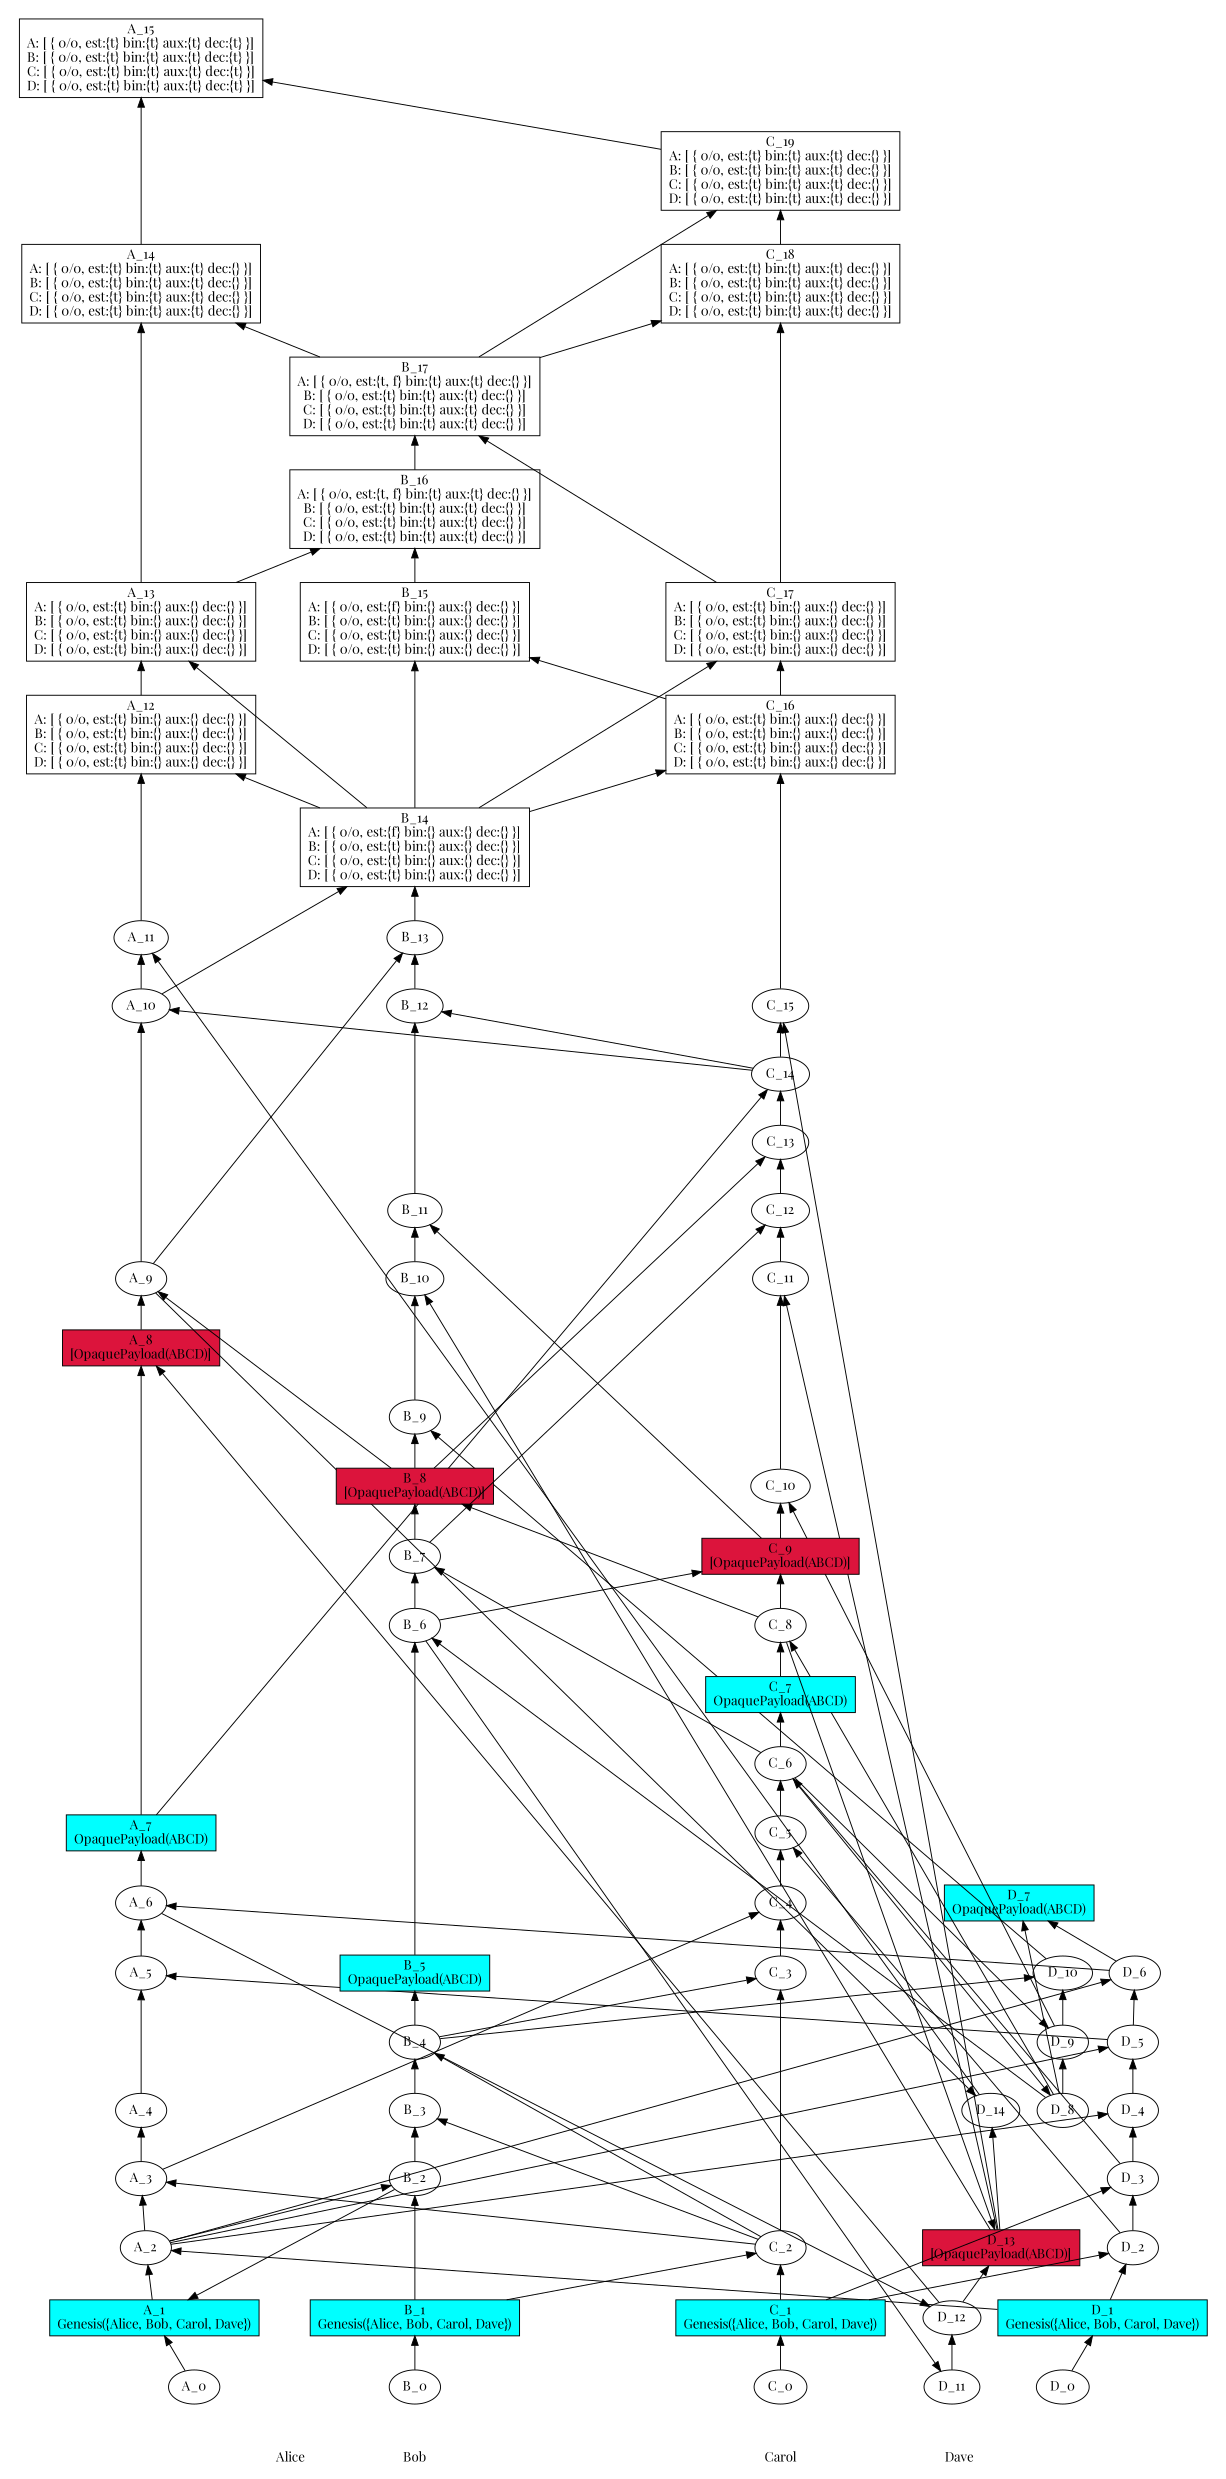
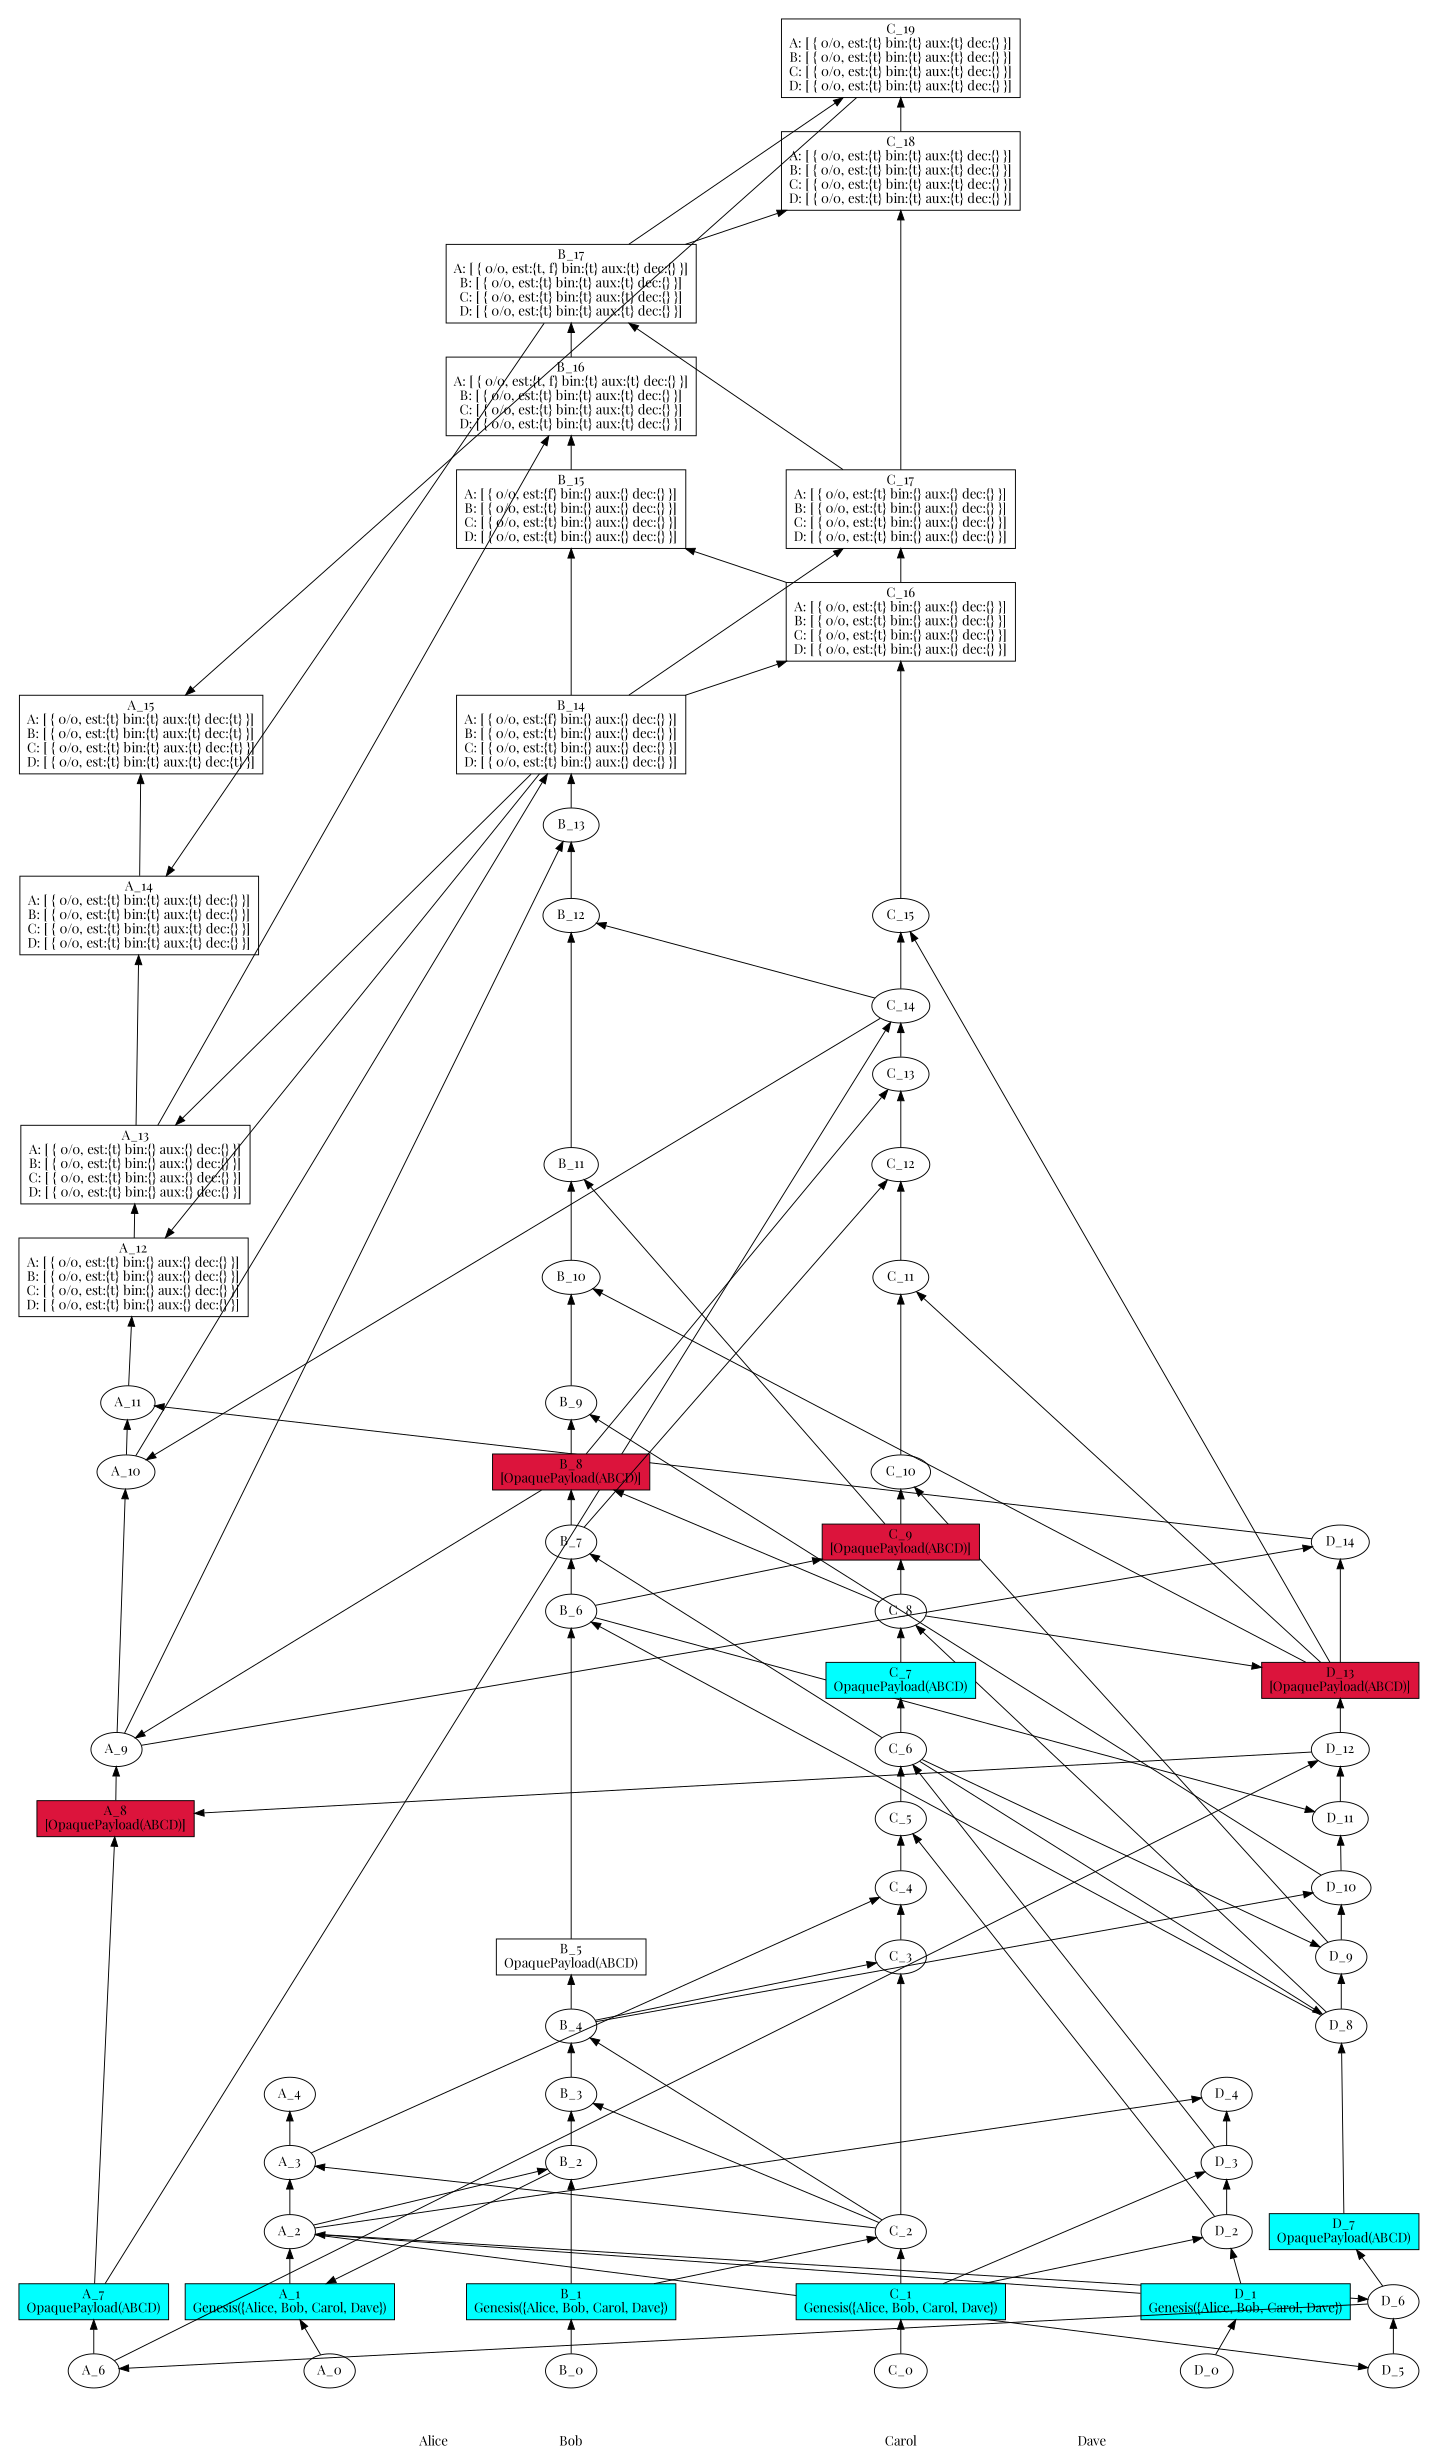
  digraph {
    fontname="Playfair Display"
    rankdir=BT
    splines=false
    style=invis
    node [fontname="Playfair Display" fillcolor=white]
    edge [fontname="Playfair Display"]
    Alice [color=white style=filled fillcolor=""]
    Dave [color=white style=filled fillcolor=""]
    Bob [color=white style=filled fillcolor=""]
    Carol [color=white style=filled fillcolor=""]
    n5 [label=A_0]
    n6 [fillcolor=cyan label="A_1\nGenesis({Alice, Bob, Carol, Dave})" shape=rectangle style=filled]
    n7 [label=A_2]
    n8 [label=A_3]
    n9 [label=A_4]
-   n10 [label=A_5]
    n11 [label=A_6]
    n12 [fillcolor=cyan label="A_7\nOpaquePayload(ABCD)" shape=rectangle style=filled]
    n13 [fillcolor=crimson label="A_8\n[OpaquePayload(ABCD)]" shape=rectangle style=filled]
    n14 [label=A_9]
    n15 [label=A_10]
    n16 [label=A_11]
    n17 [label="A_12\nA: [ { 0/0, est:{t} bin:{} aux:{} dec:{} }]\nB: [ { 0/0, est:{t} bin:{} aux:{} dec:{} }]\nC: [ { 0/0, est:{t} bin:{} aux:{} dec:{} }]\nD: [ { 0/0, est:{t} bin:{} aux:{} dec:{} }]" shape=rectangle]
    n18 [label="A_13\nA: [ { 0/0, est:{t} bin:{} aux:{} dec:{} }]\nB: [ { 0/0, est:{t} bin:{} aux:{} dec:{} }]\nC: [ { 0/0, est:{t} bin:{} aux:{} dec:{} }]\nD: [ { 0/0, est:{t} bin:{} aux:{} dec:{} }]" shape=rectangle]
    n19 [label="A_14\nA: [ { 0/0, est:{t} bin:{t} aux:{t} dec:{} }]\nB: [ { 0/0, est:{t} bin:{t} aux:{t} dec:{} }]\nC: [ { 0/0, est:{t} bin:{t} aux:{t} dec:{} }]\nD: [ { 0/0, est:{t} bin:{t} aux:{t} dec:{} }]" shape=rectangle]
    n20 [label="A_15\nA: [ { 0/0, est:{t} bin:{t} aux:{t} dec:{t} }]\nB: [ { 0/0, est:{t} bin:{t} aux:{t} dec:{t} }]\nC: [ { 0/0, est:{t} bin:{t} aux:{t} dec:{t} }]\nD: [ { 0/0, est:{t} bin:{t} aux:{t} dec:{t} }]" shape=rectangle]
    n21 [fillcolor=cyan label="D_1\nGenesis({Alice, Bob, Carol, Dave})" shape=rectangle style=filled]
    n22 [label=D_2]
    n23 [label=D_5]
    n24 [label=D_6]
    n25 [fillcolor=cyan label="D_7\nOpaquePayload(ABCD)" shape=rectangle style=filled]
    n26 [label=D_12]
    n27 [fillcolor=crimson label="D_13\n[OpaquePayload(ABCD)]" shape=rectangle style=filled]
    n28 [label=D_14]
    n29 [label=D_0]
    n30 [label=D_3]
    n31 [label=D_4]
    n32 [label=D_8]
    n33 [label=D_9]
    n34 [label=D_10]
    n35 [label=D_11]
    n36 [label=B_2]
    n37 [label=B_3]
    n38 [fillcolor=crimson label="B_8\n[OpaquePayload(ABCD)]" shape=rectangle style=filled]
    n39 [label=B_9]
    n40 [label="B_14\nA: [ { 0/0, est:{f} bin:{} aux:{} dec:{} }]\nB: [ { 0/0, est:{t} bin:{} aux:{} dec:{} }]\nC: [ { 0/0, est:{t} bin:{} aux:{} dec:{} }]\nD: [ { 0/0, est:{t} bin:{} aux:{} dec:{} }]" shape=rectangle]
    n41 [label="B_15\nA: [ { 0/0, est:{f} bin:{} aux:{} dec:{} }]\nB: [ { 0/0, est:{t} bin:{} aux:{} dec:{} }]\nC: [ { 0/0, est:{t} bin:{} aux:{} dec:{} }]\nD: [ { 0/0, est:{t} bin:{} aux:{} dec:{} }]" shape=rectangle]
    n42 [label="B_17\nA: [ { 0/0, est:{t, f} bin:{t} aux:{t} dec:{} }]\nB: [ { 0/0, est:{t} bin:{t} aux:{t} dec:{} }]\nC: [ { 0/0, est:{t} bin:{t} aux:{t} dec:{} }]\nD: [ { 0/0, est:{t} bin:{t} aux:{t} dec:{} }]" shape=rectangle]
    n43 [label=B_4]
-   n44 [fillcolor=cyan label="B_5\nOpaquePayload(ABCD)" shape=rectangle style=filled]
+   n44 [label="B_5\nOpaquePayload(ABCD)" shape=rectangle style=filled]
    n45 [label=B_6]
    n46 [label=B_7]
    n47 [label=B_0]
    n48 [fillcolor=cyan label="B_1\nGenesis({Alice, Bob, Carol, Dave})" shape=rectangle style=filled]
    n49 [label=B_10]
    n50 [label=B_11]
    n51 [label=B_12]
    n52 [label=B_13]
    n53 [label="B_16\nA: [ { 0/0, est:{t, f} bin:{t} aux:{t} dec:{} }]\nB: [ { 0/0, est:{t} bin:{t} aux:{t} dec:{} }]\nC: [ { 0/0, est:{t} bin:{t} aux:{t} dec:{} }]\nD: [ { 0/0, est:{t} bin:{t} aux:{t} dec:{} }]" shape=rectangle]
    n54 [label=C_2]
    n55 [label=C_3]
    n56 [label=C_14]
    n57 [label=C_15]
    n58 [label="C_19\nA: [ { 0/0, est:{t} bin:{t} aux:{t} dec:{} }]\nB: [ { 0/0, est:{t} bin:{t} aux:{t} dec:{} }]\nC: [ { 0/0, est:{t} bin:{t} aux:{t} dec:{} }]\nD: [ { 0/0, est:{t} bin:{t} aux:{t} dec:{} }]" shape=rectangle]
    n59 [fillcolor=cyan label="C_1\nGenesis({Alice, Bob, Carol, Dave})" shape=rectangle style=filled]
    n60 [label=C_6]
    n61 [fillcolor=cyan label="C_7\nOpaquePayload(ABCD)" shape=rectangle style=filled]
    n62 [label=C_8]
    n63 [fillcolor=crimson label="C_9\n[OpaquePayload(ABCD)]" shape=rectangle style=filled]
    n64 [label=C_10]
    n65 [label="C_16\nA: [ { 0/0, est:{t} bin:{} aux:{} dec:{} }]\nB: [ { 0/0, est:{t} bin:{} aux:{} dec:{} }]\nC: [ { 0/0, est:{t} bin:{} aux:{} dec:{} }]\nD: [ { 0/0, est:{t} bin:{} aux:{} dec:{} }]" shape=rectangle]
    n66 [label="C_17\nA: [ { 0/0, est:{t} bin:{} aux:{} dec:{} }]\nB: [ { 0/0, est:{t} bin:{} aux:{} dec:{} }]\nC: [ { 0/0, est:{t} bin:{} aux:{} dec:{} }]\nD: [ { 0/0, est:{t} bin:{} aux:{} dec:{} }]" shape=rectangle]
    n67 [label="C_18\nA: [ { 0/0, est:{t} bin:{t} aux:{t} dec:{} }]\nB: [ { 0/0, est:{t} bin:{t} aux:{t} dec:{} }]\nC: [ { 0/0, est:{t} bin:{t} aux:{t} dec:{} }]\nD: [ { 0/0, est:{t} bin:{t} aux:{t} dec:{} }]" shape=rectangle]
    n68 [label=C_0]
    n69 [label=C_4]
    n70 [label=C_5]
    n71 [label=C_11]
    n72 [label=C_12]
    n73 [label=C_13]
    subgraph sub_1 {
      rank=same
      Alice
      Dave
      Bob
      Carol
    }
    subgraph cluster_2 {
      label=Alice
      n5
      n6
      n7
      n8
      n9
-     n10
      n11
      n12
      n13
      n14
      n15
      n16
      n17
      n18
      n19
      n20
    }
    subgraph cluster_3 {
      label=Dave
      n21
      n22
      n23
      n24
      n25
      n26
      n27
      n28
      n29
      n30
      n31
      n32
      n33
      n34
      n35
    }
    subgraph cluster_4 {
      label=Bob
      n36
      n37
      n38
      n39
      n40
      n41
      n42
      n43
      n44
      n45
      n46
      n47
      n48
      n49
      n50
      n51
      n52
      n53
    }
    subgraph cluster_5 {
      label=Carol
      n54
      n55
      n56
      n57
      n58
      n59
      n60
      n61
      n62
      n63
      n64
      n65
      n66
      n67
      n68
      n69
      n70
      n71
      n72
      n73
    }
    Alice -> Bob [style=invis]
    Alice -> n5 [style=invis]
    Dave -> n29 [style=invis]
    Bob -> Carol [style=invis]
    Bob -> n47 [style=invis]
    Carol -> Dave [style=invis]
    Carol -> n68 [style=invis]
    n5 -> n6 [minlen=1]
    n6 -> n7 [minlen=1]
    n7 -> n8 [minlen=1]
    n7 -> n23 [constraint=false]
    n7 -> n24 [constraint=false]
    n7 -> n31 [constraint=false]
    n7 -> n36 [constraint=false]
    n8 -> n9 [minlen=1]
    n8 -> n69 [constraint=false]
-   n9 -> n10 [minlen=2]
-   n10 -> n11 [minlen=1]
    n11 -> n12 [minlen=1]
    n11 -> n26 [constraint=false]
    n12 -> n13 [minlen=7]
    n12 -> n56 [constraint=false]
    n13 -> n14 [minlen=1]
    n14 -> n15 [minlen=4]
    n14 -> n28 [constraint=false]
    n14 -> n52 [constraint=false]
    n15 -> n16 [minlen=1]
    n15 -> n40 [constraint=false]
    n16 -> n17 [minlen=2]
    n17 -> n18 [minlen=1]
    n18 -> n19 [minlen=3]
    n18 -> n53 [constraint=false]
    n19 -> n20 [minlen=2]
    n21 -> n7 [constraint=false]
    n21 -> n22 [minlen=1]
    n22 -> n30 [minlen=1]
    n22 -> n70 [constraint=false]
-   n23 -> n10 [constraint=false]
    n23 -> n24 [minlen=1]
    n24 -> n11 [constraint=false]
    n24 -> n25 [minlen=1]
-   n32 -> n25 [minlen=3]
+   n25 -> n32 [minlen=3]
    n26 -> n13 [constraint=false]
    n26 -> n27 [minlen=1]
    n27 -> n28 [minlen=2]
    n27 -> n49 [constraint=false]
    n27 -> n57 [constraint=false]
    n27 -> n71 [constraint=false]
    n28 -> n16 [constraint=false]
    n29 -> n21 [minlen=1]
    n30 -> n31 [minlen=1]
    n30 -> n60 [constraint=false]
-   n31 -> n23 [minlen=1]
    n32 -> n33 [minlen=1]
    n32 -> n45 [constraint=false]
    n32 -> n62 [constraint=false]
    n33 -> n34 [minlen=1]
    n33 -> n64 [constraint=false]
+   n34 -> n35 [minlen=1]
    n34 -> n39 [constraint=false]
    n35 -> n26 [minlen=1]
    n36 -> n6 [constraint=false]
    n36 -> n37 [minlen=1]
    n37 -> n43 [minlen=1]
    n38 -> n14 [constraint=false]
    n38 -> n39 [minlen=1]
    n38 -> n73 [constraint=false]
    n39 -> n49 [minlen=2]
    n40 -> n17 [constraint=false]
    n40 -> n18 [constraint=false]
    n40 -> n41 [minlen=2]
    n40 -> n65 [constraint=false]
    n40 -> n66 [constraint=false]
    n41 -> n53 [minlen=1]
    n42 -> n19 [constraint=false]
    n42 -> n58 [constraint=false]
    n42 -> n67 [constraint=false]
    n43 -> n34 [constraint=false]
    n43 -> n44 [minlen=1]
    n43 -> n55 [constraint=false]
    n44 -> n45 [minlen=5]
    n45 -> n35 [constraint=false]
    n45 -> n46 [minlen=1]
    n45 -> n63 [constraint=false]
    n46 -> n38 [minlen=1]
    n46 -> n72 [constraint=false]
    n47 -> n48 [minlen=1]
    n48 -> n36 [minlen=2]
    n48 -> n54 [constraint=false]
    n49 -> n50 [minlen=1]
    n50 -> n51 [minlen=3]
    n51 -> n52 [minlen=1]
    n52 -> n40 [minlen=1]
    n53 -> n42 [minlen=1]
    n54 -> n8 [constraint=false]
    n54 -> n37 [constraint=false]
    n54 -> n43 [constraint=false]
    n54 -> n55 [minlen=4]
    n55 -> n69 [minlen=1]
    n56 -> n15 [constraint=false]
    n56 -> n51 [constraint=false]
    n56 -> n57 [minlen=1]
    n57 -> n65 [minlen=3]
    n58 -> n20 [constraint=false]
    n59 -> n22 [constraint=false]
    n59 -> n30 [constraint=false]
    n59 -> n54 [minlen=1]
    n60 -> n32 [constraint=false]
    n60 -> n33 [constraint=false]
    n60 -> n46 [constraint=false]
    n60 -> n61 [minlen=1]
    n61 -> n62 [minlen=1]
    n62 -> n27 [constraint=false]
    n62 -> n38 [constraint=false]
    n62 -> n63 [minlen=1]
    n63 -> n50 [constraint=false]
    n63 -> n64 [minlen=1]
    n64 -> n71 [minlen=3]
    n65 -> n41 [constraint=false]
    n65 -> n66 [minlen=1]
    n66 -> n42 [constraint=false]
    n66 -> n67 [minlen=3]
    n67 -> n58 [minlen=1]
    n68 -> n59 [minlen=1]
    n69 -> n70 [minlen=1]
    n70 -> n60 [minlen=1]
    n71 -> n72 [minlen=1]
    n72 -> n73 [minlen=1]
    n73 -> n56 [minlen=1]
  }
